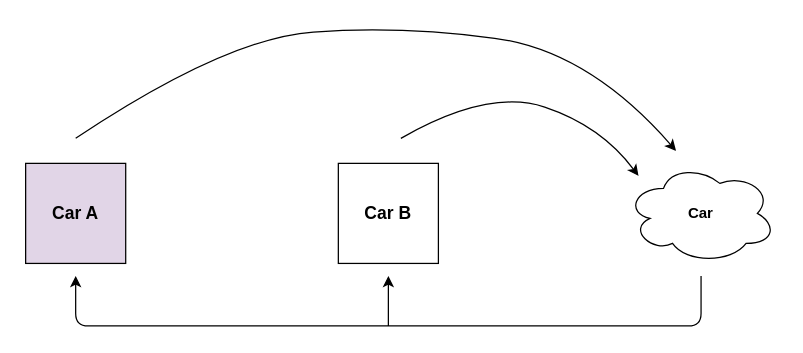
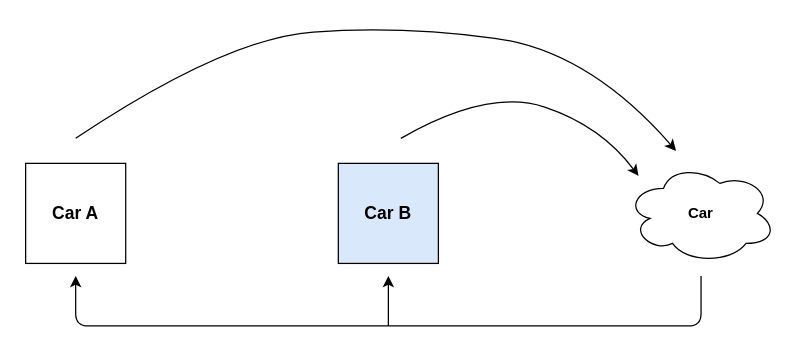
  <mxCell id="0" />
  <mxCell id="1" parent="0" />
- <mxCell id="2" value="&lt;b&gt;&lt;font style=&quot;font-size: 14px&quot;&gt;Car A&lt;/font&gt;&lt;/b&gt;" style="whiteSpace=wrap;html=1;aspect=fixed;fillColor=#e1d5e7;" vertex="1" parent="1"><mxGeometry x="20" y="130" width="80" height="80" as="geometry" /></mxCell>
- <mxCell id="3" value="&lt;b&gt;&lt;font style=&quot;font-size: 14px&quot;&gt;Car B&lt;/font&gt;&lt;/b&gt;" style="whiteSpace=wrap;html=1;aspect=fixed;" vertex="1" parent="1"><mxGeometry x="270" y="130" width="80" height="80" as="geometry" /></mxCell>
+ <mxCell id="2" value="&lt;b&gt;&lt;font style=&quot;font-size: 14px&quot;&gt;Car A&lt;/font&gt;&lt;/b&gt;" style="whiteSpace=wrap;html=1;aspect=fixed;" vertex="1" parent="1"><mxGeometry x="20" y="130" width="80" height="80" as="geometry" /></mxCell>
+ <mxCell id="3" value="&lt;b&gt;&lt;font style=&quot;font-size: 14px&quot;&gt;Car B&lt;/font&gt;&lt;/b&gt;" style="whiteSpace=wrap;html=1;aspect=fixed;fillColor=#dae8fc;" vertex="1" parent="1"><mxGeometry x="270" y="130" width="80" height="80" as="geometry" /></mxCell>
  <mxCell id="4" value="&lt;b&gt;Car&lt;/b&gt;" style="ellipse;shape=cloud;whiteSpace=wrap;html=1;" vertex="1" parent="1"><mxGeometry x="500" y="130" width="120" height="80" as="geometry" /></mxCell>
  <mxCell id="5" value="" style="curved=1;endArrow=classic;html=1;" edge="1" parent="1"><mxGeometry width="50" height="50" relative="1" as="geometry"><mxPoint x="60" y="110" as="sourcePoint" /><mxPoint x="540" y="120" as="targetPoint" /><Array as="points"><mxPoint x="180" y="30" /><mxPoint x="320" y="20" /><mxPoint x="470" y="40" /></Array></mxGeometry></mxCell>
  <mxCell id="6" value="" style="curved=1;endArrow=classic;html=1;" edge="1" parent="1"><mxGeometry width="50" height="50" relative="1" as="geometry"><mxPoint x="320" y="110" as="sourcePoint" /><mxPoint x="510" y="140" as="targetPoint" /><Array as="points"><mxPoint x="390" y="70" /><mxPoint x="480" y="100" /></Array></mxGeometry></mxCell>
  <mxCell id="7" value="" style="edgeStyle=elbowEdgeStyle;elbow=vertical;endArrow=classic;html=1;" edge="1" parent="1"><mxGeometry width="50" height="50" relative="1" as="geometry"><mxPoint x="560" y="220" as="sourcePoint" /><mxPoint x="60" y="220" as="targetPoint" /><Array as="points"><mxPoint x="310" y="260" /></Array></mxGeometry></mxCell>
  <mxCell id="8" value="" style="endArrow=classic;html=1;" edge="1" parent="1"><mxGeometry width="50" height="50" relative="1" as="geometry"><mxPoint x="310" y="260" as="sourcePoint" /><mxPoint x="310" y="220" as="targetPoint" /></mxGeometry></mxCell>
